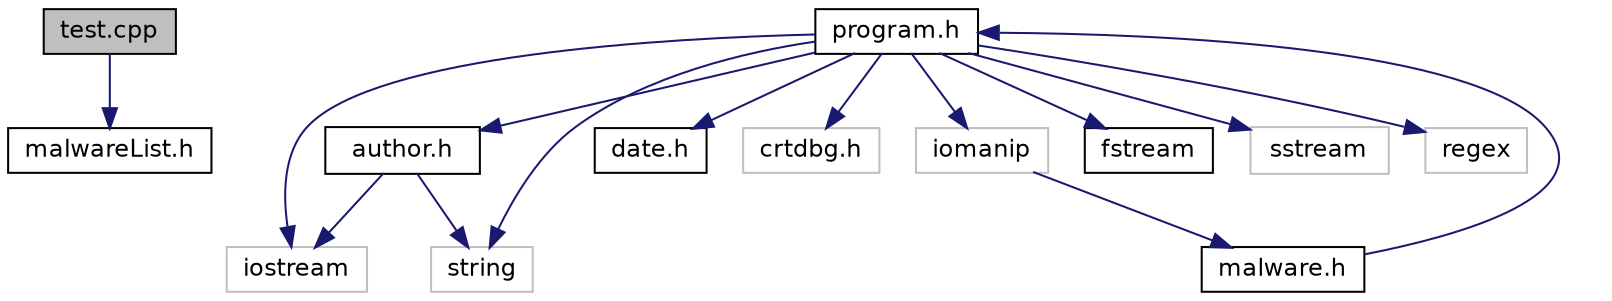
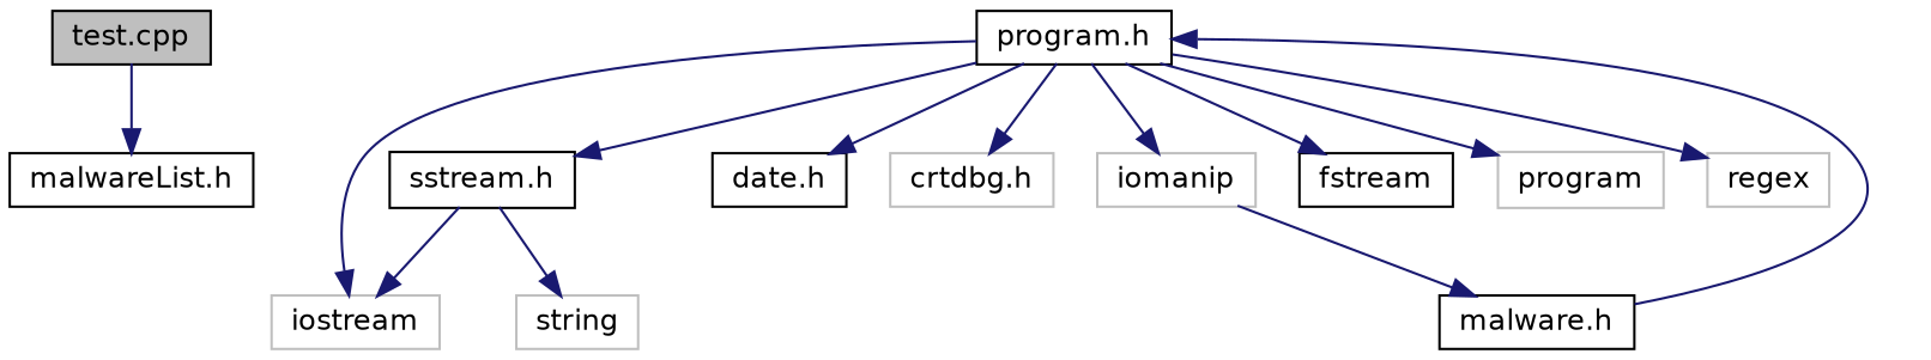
  digraph {
    node [color=black fillcolor=white fontname=Helvetica fontsize=12 shape=record style=filled]
    edge [color=midnightblue fontname=Helvetica fontsize=12 labelfontname=Helvetica labelfontsize=12 style=solid]
    n1 [fillcolor=grey75 fontcolor=black height=0.2 label="test.cpp" width=0.4]
    n2 [height=0.2 label="malwareList.h" width=0.4]
    n3 [height=0.2 label="program.h" width=0.4]
-   n4 [height=0.2 label="author.h" width=0.4]
+   n4 [height=0.2 label="sstream.h" width=0.4]
    n5 [color=grey75 height=0.2 label=iostream width=0.4]
    n6 [color=grey75 height=0.2 label=string width=0.4]
    n7 [height=0.2 label="date.h" width=0.4]
    n8 [color=grey75 height=0.2 label="crtdbg.h" width=0.4]
    n9 [color=grey75 height=0.2 label=iomanip width=0.4]
    n10 [height=0.2 label=fstream width=0.4]
-   n11 [color=grey75 height=0.2 label=sstream width=0.4]
+   n11 [color=grey75 height=0.2 label=program width=0.4]
    n12 [color=grey75 height=0.2 label=regex width=0.4]
    n13 [height=0.2 label="malware.h" width=0.4]
    n1 -> n2
    n3 -> n4
    n3 -> n5
-   n3 -> n6
    n3 -> n7
    n3 -> n8
    n3 -> n9
    n3 -> n10
    n3 -> n11
    n3 -> n12
    n4 -> n5
    n4 -> n6
    n9 -> n13
    n13 -> n3
  }
